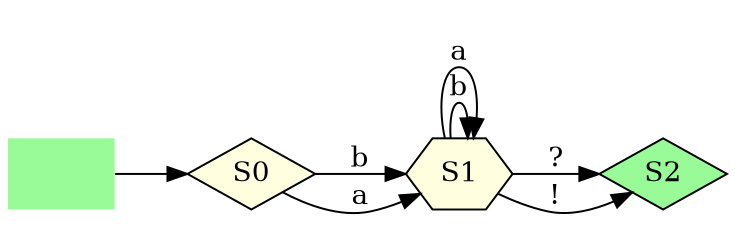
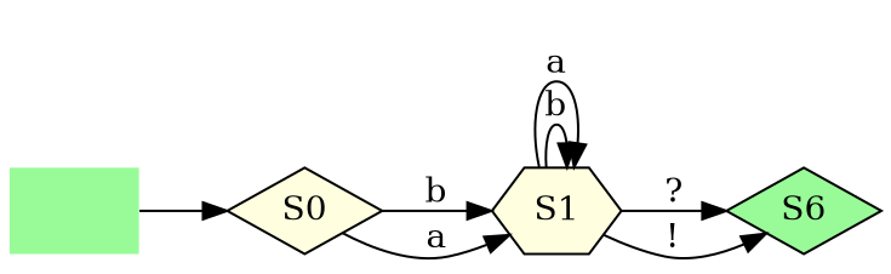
  digraph {
    rankdir=LR
    node [shape=diamond style=filled fillcolor=palegreen]
    "" [shape=plaintext]
    n2 [label=S0 fillcolor=lightyellow]
    n3 [label=S1 shape=hexagon fillcolor=lightyellow]
-   n4 [label=S2]
+   n4 [label=S6]
    "" -> n2
    n2 -> n3 [label=b]
    n2 -> n3 [label=a]
    n3 -> n3 [label=b]
    n3 -> n3 [label=a]
    n3 -> n4 [label="?"]
    n3 -> n4 [label="!"]
  }
